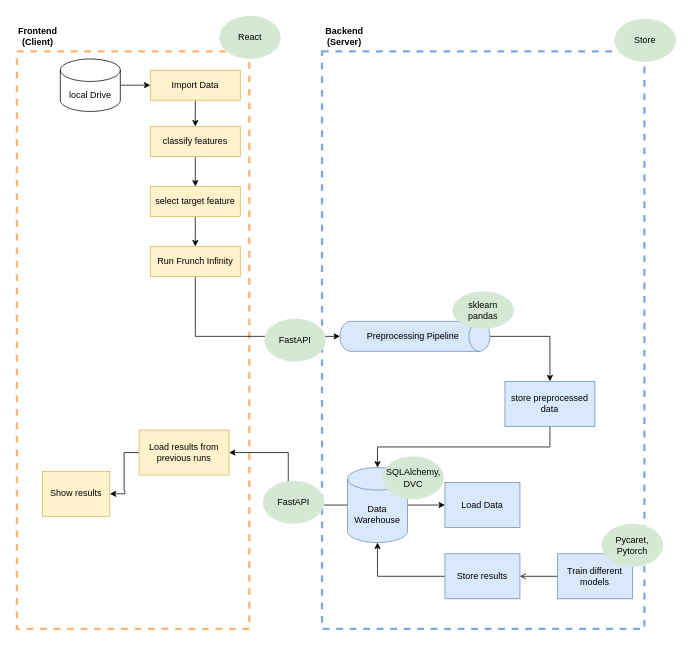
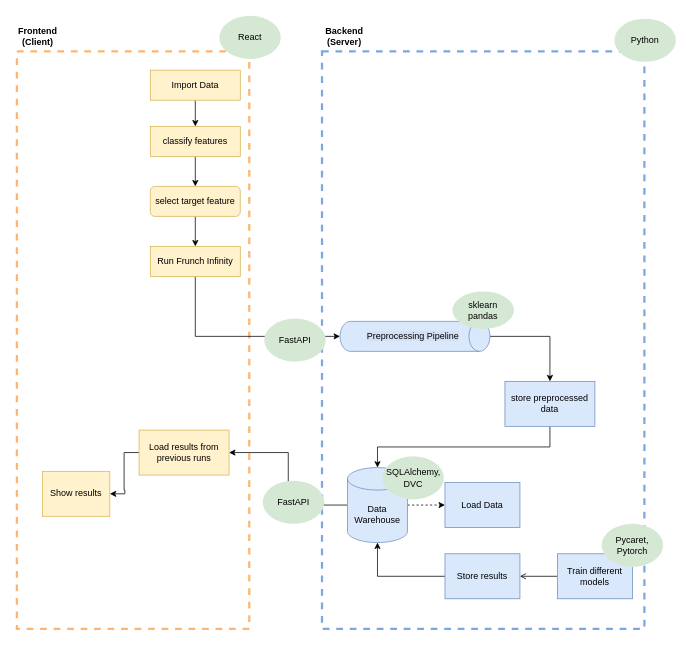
  <mxCell id="0" />
  <mxCell id="1" parent="0" />
  <mxCell id="2" value="" style="rounded=0;whiteSpace=wrap;html=1;fillColor=none;dashed=1;strokeColor=#7EA6E0;strokeWidth=3;" vertex="1" parent="1"><mxGeometry x="429" y="68" width="430" height="770" as="geometry" /></mxCell>
  <mxCell id="3" value="" style="rounded=0;whiteSpace=wrap;html=1;fillColor=none;dashed=1;strokeColor=#FFB570;strokeWidth=3;" vertex="1" parent="1"><mxGeometry x="22" y="68" width="310" height="770" as="geometry" /></mxCell>
- <mxCell id="4" style="edgeStyle=orthogonalEdgeStyle;rounded=0;orthogonalLoop=1;jettySize=auto;html=1;exitX=1;exitY=0.5;exitDx=0;exitDy=0;exitPerimeter=0;entryX=0;entryY=0.5;entryDx=0;entryDy=0;" parent="1" source="5" target="7" edge="1"><mxGeometry relative="1" as="geometry" /></mxCell>
- <mxCell id="5" value="local Drive" style="shape=cylinder3;whiteSpace=wrap;html=1;boundedLbl=1;backgroundOutline=1;size=15;" parent="1" vertex="1"><mxGeometry x="80" y="78" width="80" height="70" as="geometry" /></mxCell>
  <mxCell id="6" style="edgeStyle=orthogonalEdgeStyle;rounded=0;orthogonalLoop=1;jettySize=auto;html=1;exitX=0.5;exitY=1;exitDx=0;exitDy=0;entryX=0.5;entryY=0;entryDx=0;entryDy=0;" edge="1" parent="1" source="7" target="25"><mxGeometry relative="1" as="geometry" /></mxCell>
  <mxCell id="7" value="Import Data" style="rounded=0;whiteSpace=wrap;html=1;fillColor=#fff2cc;strokeColor=#d6b656;" parent="1" vertex="1"><mxGeometry x="200" y="93" width="120" height="40" as="geometry" /></mxCell>
  <mxCell id="8" style="edgeStyle=orthogonalEdgeStyle;rounded=0;orthogonalLoop=1;jettySize=auto;html=1;exitX=0.5;exitY=0;exitDx=0;exitDy=0;exitPerimeter=0;entryX=0.5;entryY=0;entryDx=0;entryDy=0;" parent="1" source="9" target="17" edge="1"><mxGeometry relative="1" as="geometry" /></mxCell>
  <mxCell id="9" value="" style="shape=cylinder3;whiteSpace=wrap;html=1;boundedLbl=1;backgroundOutline=1;size=14;rotation=90;fillColor=#dae8fc;strokeColor=#6c8ebf;" parent="1" vertex="1"><mxGeometry x="533" y="348" width="40" height="200" as="geometry" /></mxCell>
  <mxCell id="10" value="&lt;span style=&quot;background-color: rgb(212, 225, 245);&quot;&gt;Preprocessing Pipeline&lt;/span&gt;" style="text;html=1;strokeColor=none;fillColor=#dae8fc;align=center;verticalAlign=middle;whiteSpace=wrap;rounded=0;" parent="1" vertex="1"><mxGeometry x="483" y="430.5" width="135" height="35" as="geometry" /></mxCell>
  <mxCell id="11" value="" style="edgeStyle=orthogonalEdgeStyle;rounded=0;orthogonalLoop=1;jettySize=auto;html=1;endArrow=open;" parent="1" source="12" target="20" edge="1"><mxGeometry relative="1" as="geometry"><Array as="points"><mxPoint x="763" y="768" /></Array></mxGeometry></mxCell>
  <mxCell id="12" value="Train different models" style="rounded=0;whiteSpace=wrap;html=1;fillColor=#dae8fc;strokeColor=#6c8ebf;" parent="1" vertex="1"><mxGeometry x="743" y="738" width="100" height="60" as="geometry" /></mxCell>
- <mxCell id="13" style="edgeStyle=orthogonalEdgeStyle;rounded=0;orthogonalLoop=1;jettySize=auto;html=1;exitX=1;exitY=0.5;exitDx=0;exitDy=0;exitPerimeter=0;entryX=0;entryY=0.5;entryDx=0;entryDy=0;" parent="1" source="15" target="18" edge="1"><mxGeometry relative="1" as="geometry" /></mxCell>
+ <mxCell id="13" style="edgeStyle=orthogonalEdgeStyle;rounded=0;orthogonalLoop=1;jettySize=auto;html=1;exitX=1;exitY=0.5;exitDx=0;exitDy=0;exitPerimeter=0;entryX=0;entryY=0.5;entryDx=0;entryDy=0;dashed=1;" parent="1" source="15" target="18" edge="1"><mxGeometry relative="1" as="geometry" /></mxCell>
  <mxCell id="14" style="edgeStyle=orthogonalEdgeStyle;rounded=0;orthogonalLoop=1;jettySize=auto;html=1;exitX=0;exitY=0.5;exitDx=0;exitDy=0;exitPerimeter=0;entryX=1;entryY=0.5;entryDx=0;entryDy=0;" parent="1" source="15" target="22" edge="1"><mxGeometry relative="1" as="geometry" /></mxCell>
  <mxCell id="15" value="Data Warehouse" style="shape=cylinder3;whiteSpace=wrap;html=1;boundedLbl=1;backgroundOutline=1;size=15;fillColor=#dae8fc;strokeColor=#6c8ebf;" parent="1" vertex="1"><mxGeometry x="463" y="623" width="80" height="100" as="geometry" /></mxCell>
  <mxCell id="16" style="edgeStyle=orthogonalEdgeStyle;rounded=0;orthogonalLoop=1;jettySize=auto;html=1;exitX=0.5;exitY=1;exitDx=0;exitDy=0;entryX=0.5;entryY=0;entryDx=0;entryDy=0;entryPerimeter=0;" parent="1" source="17" target="15" edge="1"><mxGeometry relative="1" as="geometry" /></mxCell>
  <mxCell id="17" value="store preprocessed data" style="rounded=0;whiteSpace=wrap;html=1;fillColor=#dae8fc;strokeColor=#6c8ebf;" parent="1" vertex="1"><mxGeometry x="673" y="508" width="120" height="60" as="geometry" /></mxCell>
  <mxCell id="18" value="Load Data" style="rounded=0;whiteSpace=wrap;html=1;fillColor=#dae8fc;strokeColor=#6c8ebf;" parent="1" vertex="1"><mxGeometry x="593" y="643" width="100" height="60" as="geometry" /></mxCell>
  <mxCell id="19" style="edgeStyle=orthogonalEdgeStyle;rounded=0;orthogonalLoop=1;jettySize=auto;html=1;exitX=0;exitY=0.5;exitDx=0;exitDy=0;entryX=0.5;entryY=1;entryDx=0;entryDy=0;entryPerimeter=0;" parent="1" source="20" target="15" edge="1"><mxGeometry relative="1" as="geometry" /></mxCell>
  <mxCell id="20" value="Store results" style="rounded=0;whiteSpace=wrap;html=1;fillColor=#dae8fc;strokeColor=#6c8ebf;" parent="1" vertex="1"><mxGeometry x="593" y="738" width="100" height="60" as="geometry" /></mxCell>
  <mxCell id="21" style="edgeStyle=orthogonalEdgeStyle;rounded=0;orthogonalLoop=1;jettySize=auto;html=1;exitX=0;exitY=0.5;exitDx=0;exitDy=0;entryX=1;entryY=0.5;entryDx=0;entryDy=0;" edge="1" parent="1" source="22" target="23"><mxGeometry relative="1" as="geometry" /></mxCell>
  <mxCell id="22" value="Load results from previous runs" style="rounded=0;whiteSpace=wrap;html=1;fillColor=#fff2cc;strokeColor=#d6b656;" parent="1" vertex="1"><mxGeometry x="185" y="573" width="120" height="60" as="geometry" /></mxCell>
  <mxCell id="23" value="Show results" style="rounded=0;whiteSpace=wrap;html=1;fillColor=#fff2cc;strokeColor=#d6b656;" parent="1" vertex="1"><mxGeometry x="56" y="628" width="90" height="60" as="geometry" /></mxCell>
  <mxCell id="24" style="edgeStyle=orthogonalEdgeStyle;rounded=0;orthogonalLoop=1;jettySize=auto;html=1;exitX=0.5;exitY=1;exitDx=0;exitDy=0;entryX=0.5;entryY=0;entryDx=0;entryDy=0;" edge="1" parent="1" source="25" target="27"><mxGeometry relative="1" as="geometry" /></mxCell>
  <mxCell id="25" value="classify features" style="rounded=0;whiteSpace=wrap;html=1;fillColor=#fff2cc;strokeColor=#d6b656;" parent="1" vertex="1"><mxGeometry x="200" y="168" width="120" height="40" as="geometry" /></mxCell>
  <mxCell id="26" style="edgeStyle=orthogonalEdgeStyle;rounded=0;orthogonalLoop=1;jettySize=auto;html=1;exitX=0.5;exitY=1;exitDx=0;exitDy=0;entryX=0.5;entryY=0;entryDx=0;entryDy=0;" edge="1" parent="1" source="27" target="29"><mxGeometry relative="1" as="geometry" /></mxCell>
- <mxCell id="27" value="select target feature" style="rounded=0;whiteSpace=wrap;html=1;fillColor=#fff2cc;strokeColor=#d6b656;" parent="1" vertex="1"><mxGeometry x="200" y="248" width="120" height="40" as="geometry" /></mxCell>
+ <mxCell id="27" value="select target feature" style="whiteSpace=wrap;html=1;fillColor=#fff2cc;strokeColor=#d6b656;rounded=1;" parent="1" vertex="1"><mxGeometry x="200" y="248" width="120" height="40" as="geometry" /></mxCell>
  <mxCell id="28" style="edgeStyle=orthogonalEdgeStyle;rounded=0;orthogonalLoop=1;jettySize=auto;html=1;exitX=0.5;exitY=1;exitDx=0;exitDy=0;entryX=0.5;entryY=1;entryDx=0;entryDy=0;entryPerimeter=0;" edge="1" parent="1" source="29" target="9"><mxGeometry relative="1" as="geometry" /></mxCell>
  <mxCell id="29" value="Run Frunch Infinity" style="rounded=0;whiteSpace=wrap;html=1;fillColor=#fff2cc;strokeColor=#d6b656;" vertex="1" parent="1"><mxGeometry x="200" y="328" width="120" height="40" as="geometry" /></mxCell>
  <mxCell id="30" value="Frontend (Client)" style="text;html=1;strokeColor=none;fillColor=none;align=center;verticalAlign=middle;whiteSpace=wrap;rounded=0;dashed=1;fontStyle=1" vertex="1" parent="1"><mxGeometry x="20" y="28" width="60" height="40" as="geometry" /></mxCell>
  <mxCell id="31" value="Backend (Server)" style="text;html=1;strokeColor=none;fillColor=none;align=center;verticalAlign=middle;whiteSpace=wrap;rounded=0;dashed=1;fontStyle=1" vertex="1" parent="1"><mxGeometry x="429" y="28" width="60" height="40" as="geometry" /></mxCell>
  <mxCell id="32" value="sklearn&lt;br&gt;pandas" style="ellipse;whiteSpace=wrap;html=1;dashed=1;strokeColor=none;strokeWidth=3;fillColor=#d5e8d4;" vertex="1" parent="1"><mxGeometry x="603" y="388" width="82" height="50" as="geometry" /></mxCell>
  <mxCell id="33" value="React" style="ellipse;whiteSpace=wrap;html=1;dashed=1;strokeColor=none;strokeWidth=3;fillColor=#d5e8d4;" vertex="1" parent="1"><mxGeometry x="292" y="20.5" width="82" height="57.5" as="geometry" /></mxCell>
  <mxCell id="34" value="FastAPI" style="ellipse;whiteSpace=wrap;html=1;dashed=1;strokeColor=none;strokeWidth=3;fillColor=#d5e8d4;" vertex="1" parent="1"><mxGeometry x="352" y="424.25" width="82" height="57.5" as="geometry" /></mxCell>
- <mxCell id="35" value="Store" style="ellipse;whiteSpace=wrap;html=1;dashed=1;strokeColor=none;strokeWidth=3;fillColor=#d5e8d4;" vertex="1" parent="1"><mxGeometry x="819" y="24.25" width="82" height="57.5" as="geometry" /></mxCell>
+ <mxCell id="35" value="Python" style="ellipse;whiteSpace=wrap;html=1;dashed=1;strokeColor=none;strokeWidth=3;fillColor=#d5e8d4;" vertex="1" parent="1"><mxGeometry x="819" y="24.25" width="82" height="57.5" as="geometry" /></mxCell>
  <mxCell id="36" value="Pycaret,&lt;br&gt;Pytorch" style="ellipse;whiteSpace=wrap;html=1;dashed=1;strokeColor=none;strokeWidth=3;fillColor=#d5e8d4;" vertex="1" parent="1"><mxGeometry x="802" y="698" width="82" height="57.5" as="geometry" /></mxCell>
  <mxCell id="37" value="FastAPI" style="ellipse;whiteSpace=wrap;html=1;dashed=1;strokeColor=none;strokeWidth=3;fillColor=#d5e8d4;" vertex="1" parent="1"><mxGeometry x="350" y="640.5" width="82" height="57.5" as="geometry" /></mxCell>
  <mxCell id="38" value="SQLAlchemy, DVC" style="ellipse;whiteSpace=wrap;html=1;dashed=1;strokeColor=none;strokeWidth=3;fillColor=#d5e8d4;" vertex="1" parent="1"><mxGeometry x="509.5" y="608" width="82" height="57.5" as="geometry" /></mxCell>
